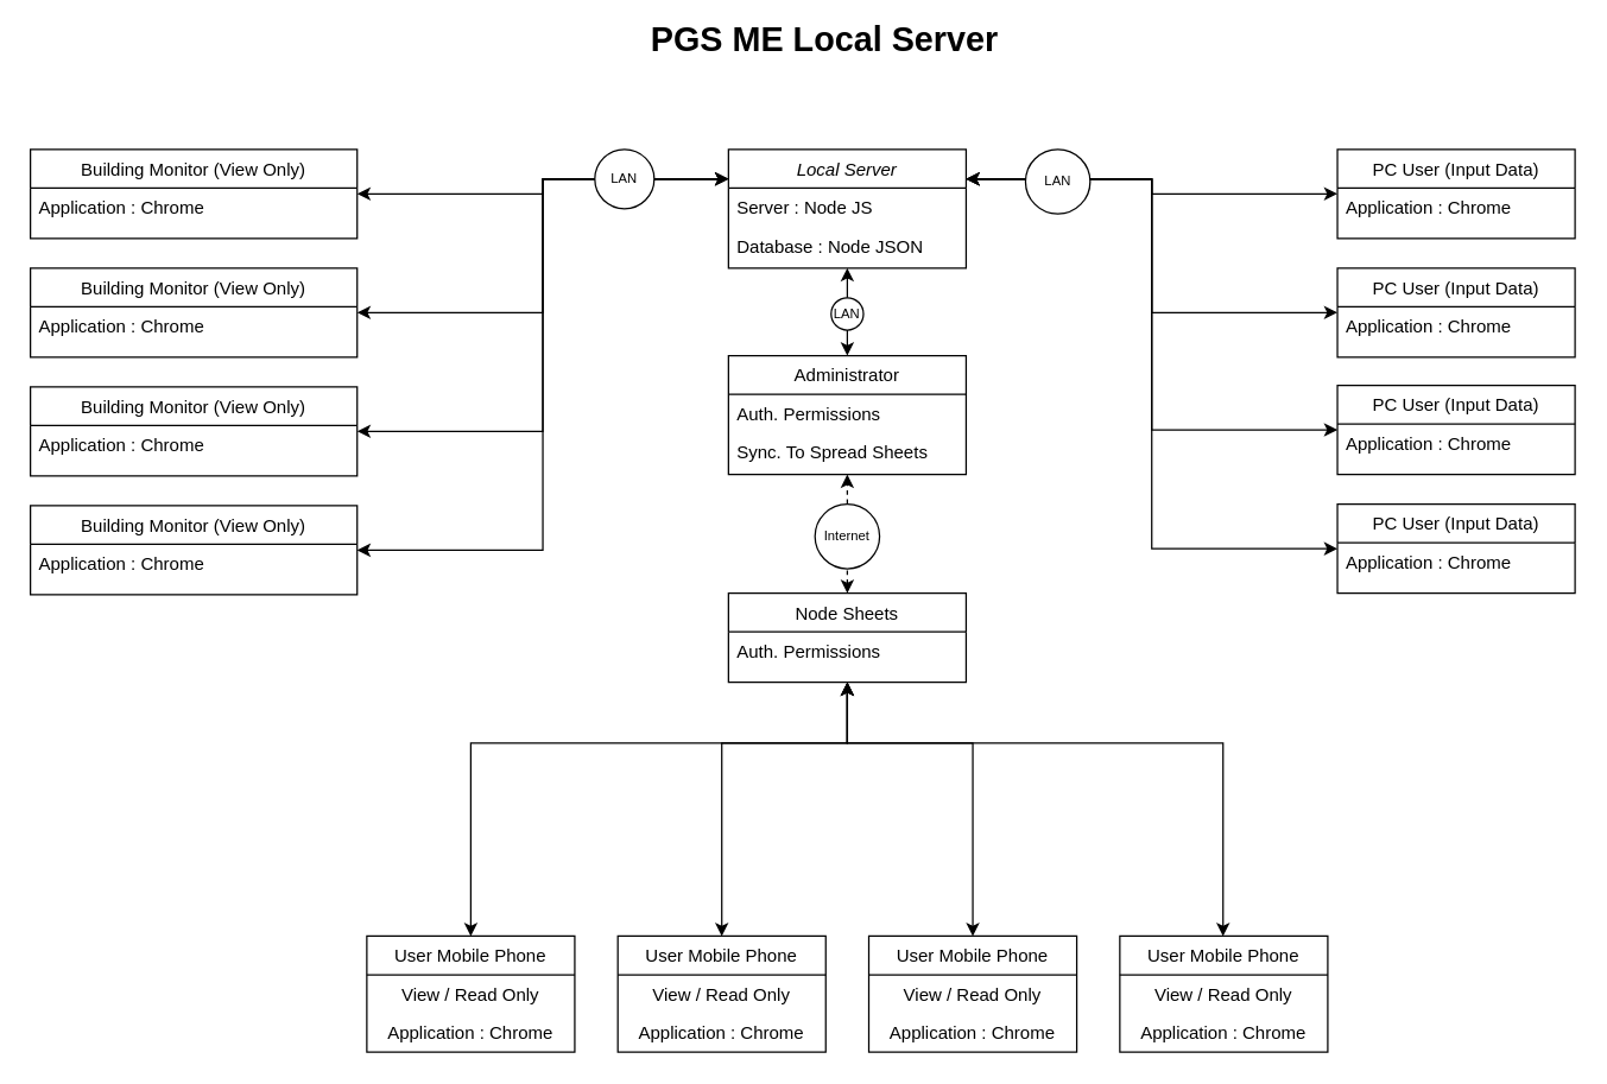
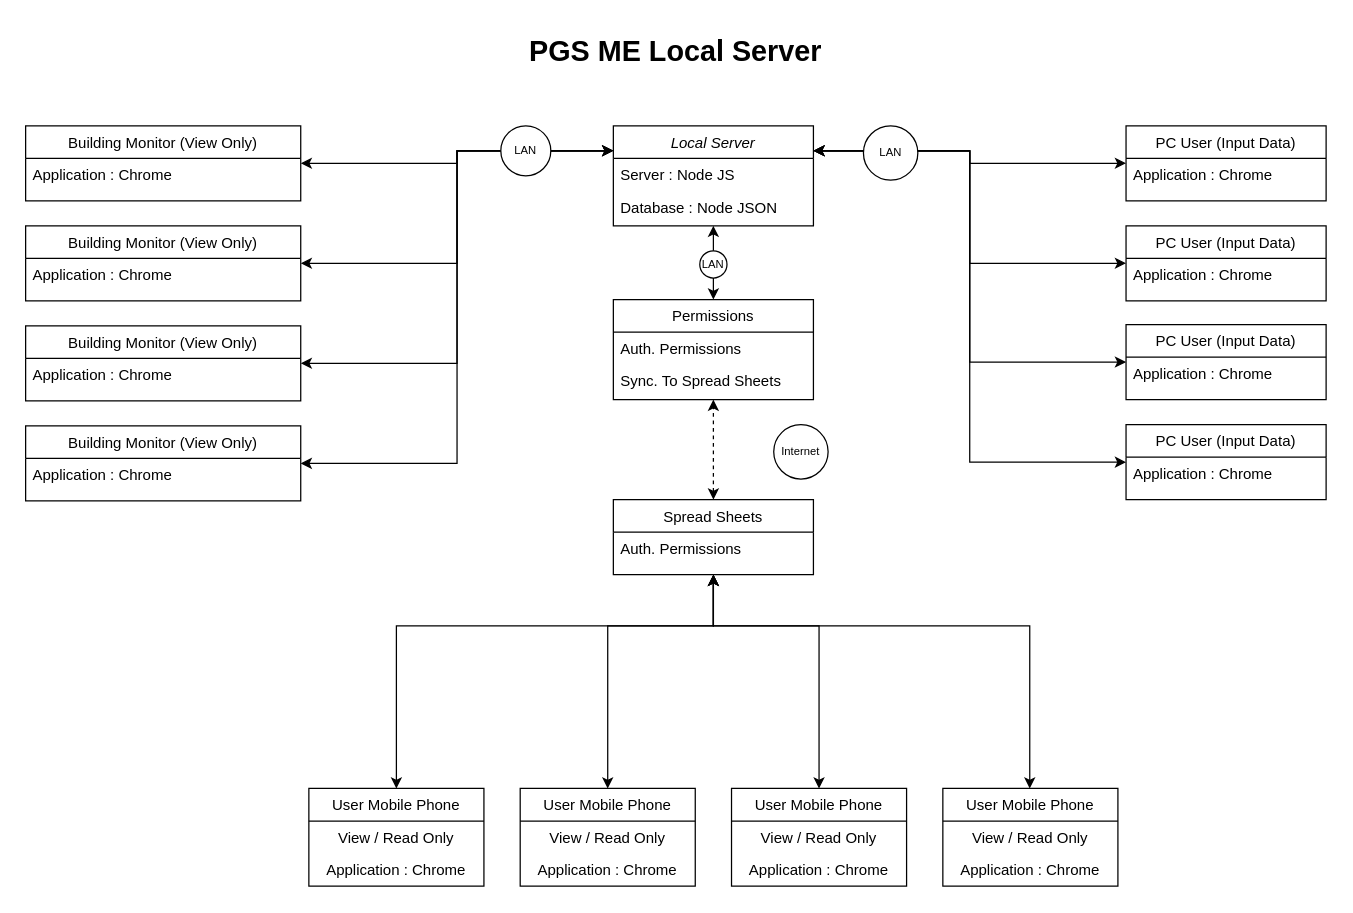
  <mxCell id="0" />
  <mxCell id="1" parent="0" />
  <mxCell id="2" style="edgeStyle=orthogonalEdgeStyle;rounded=0;sketch=0;orthogonalLoop=1;jettySize=auto;html=1;entryX=0.5;entryY=0;entryDx=0;entryDy=0;shadow=0;fontSize=23;startArrow=classic;startFill=1;" parent="1" source="3" target="5" edge="1"><mxGeometry relative="1" as="geometry" /></mxCell>
  <mxCell id="3" value="Local Server" style="swimlane;fontStyle=2;align=center;verticalAlign=top;childLayout=stackLayout;horizontal=1;startSize=26;horizontalStack=0;resizeParent=1;resizeLast=0;collapsible=1;marginBottom=0;rounded=0;shadow=0;strokeWidth=1;" parent="1" vertex="1"><mxGeometry x="490" y="100" width="160" height="80" as="geometry"><mxRectangle x="230" y="140" width="160" height="26" as="alternateBounds" /></mxGeometry></mxCell>
  <mxCell id="4" value="Server : Node JS" style="text;align=left;verticalAlign=top;spacingLeft=4;spacingRight=4;overflow=hidden;rotatable=0;points=[[0,0.5],[1,0.5]];portConstraint=eastwest;" parent="3" vertex="1"><mxGeometry y="26" width="160" height="26" as="geometry" /></mxCell>
- <mxCell id="5" value="Administrator" style="swimlane;fontStyle=0;align=center;verticalAlign=top;childLayout=stackLayout;horizontal=1;startSize=26;horizontalStack=0;resizeParent=1;resizeLast=0;collapsible=1;marginBottom=0;rounded=0;shadow=0;strokeWidth=1;" parent="1" vertex="1"><mxGeometry x="490" y="239" width="160" height="80" as="geometry"><mxRectangle x="340" y="380" width="170" height="26" as="alternateBounds" /></mxGeometry></mxCell>
+ <mxCell id="5" value="Permissions" style="swimlane;fontStyle=0;align=center;verticalAlign=top;childLayout=stackLayout;horizontal=1;startSize=26;horizontalStack=0;resizeParent=1;resizeLast=0;collapsible=1;marginBottom=0;rounded=0;shadow=0;strokeWidth=1;" parent="1" vertex="1"><mxGeometry x="490" y="239" width="160" height="80" as="geometry"><mxRectangle x="340" y="380" width="170" height="26" as="alternateBounds" /></mxGeometry></mxCell>
  <mxCell id="6" value="Auth. Permissions" style="text;align=left;verticalAlign=top;spacingLeft=4;spacingRight=4;overflow=hidden;rotatable=0;points=[[0,0.5],[1,0.5]];portConstraint=eastwest;" parent="5" vertex="1"><mxGeometry y="26" width="160" height="26" as="geometry" /></mxCell>
  <mxCell id="7" value="Sync. To Spread Sheets" style="text;align=left;verticalAlign=top;spacingLeft=4;spacingRight=4;overflow=hidden;rotatable=0;points=[[0,0.5],[1,0.5]];portConstraint=eastwest;" parent="5" vertex="1"><mxGeometry y="52" width="160" height="26" as="geometry" /></mxCell>
  <mxCell id="8" style="edgeStyle=orthogonalEdgeStyle;rounded=0;sketch=0;orthogonalLoop=1;jettySize=auto;html=1;entryX=1;entryY=0.25;entryDx=0;entryDy=0;shadow=0;fontSize=23;startArrow=classic;startFill=1;" parent="1" source="9" target="3" edge="1"><mxGeometry relative="1" as="geometry" /></mxCell>
  <mxCell id="9" value="PC User (Input Data)" style="swimlane;fontStyle=0;align=center;verticalAlign=top;childLayout=stackLayout;horizontal=1;startSize=26;horizontalStack=0;resizeParent=1;resizeLast=0;collapsible=1;marginBottom=0;rounded=0;shadow=0;strokeWidth=1;" parent="1" vertex="1"><mxGeometry x="900" y="100" width="160" height="60" as="geometry"><mxRectangle x="550" y="140" width="160" height="26" as="alternateBounds" /></mxGeometry></mxCell>
  <mxCell id="10" value="Application : Chrome" style="text;align=left;verticalAlign=top;spacingLeft=4;spacingRight=4;overflow=hidden;rotatable=0;points=[[0,0.5],[1,0.5]];portConstraint=eastwest;" parent="9" vertex="1"><mxGeometry y="26" width="160" height="26" as="geometry" /></mxCell>
  <mxCell id="11" style="edgeStyle=orthogonalEdgeStyle;rounded=0;sketch=0;orthogonalLoop=1;jettySize=auto;html=1;entryX=1;entryY=0.25;entryDx=0;entryDy=0;shadow=0;fontSize=23;startArrow=classic;startFill=1;" parent="1" source="12" target="3" edge="1"><mxGeometry relative="1" as="geometry" /></mxCell>
  <mxCell id="12" value="PC User (Input Data)" style="swimlane;fontStyle=0;align=center;verticalAlign=top;childLayout=stackLayout;horizontal=1;startSize=26;horizontalStack=0;resizeParent=1;resizeLast=0;collapsible=1;marginBottom=0;rounded=0;shadow=0;strokeWidth=1;" parent="1" vertex="1"><mxGeometry x="900" y="180" width="160" height="60" as="geometry"><mxRectangle x="550" y="140" width="160" height="26" as="alternateBounds" /></mxGeometry></mxCell>
  <mxCell id="13" value="Application : Chrome" style="text;align=left;verticalAlign=top;spacingLeft=4;spacingRight=4;overflow=hidden;rotatable=0;points=[[0,0.5],[1,0.5]];portConstraint=eastwest;" parent="12" vertex="1"><mxGeometry y="26" width="160" height="26" as="geometry" /></mxCell>
  <mxCell id="14" style="edgeStyle=orthogonalEdgeStyle;rounded=0;sketch=0;orthogonalLoop=1;jettySize=auto;html=1;entryX=1;entryY=0.25;entryDx=0;entryDy=0;shadow=0;fontSize=23;startArrow=classic;startFill=1;" parent="1" source="15" target="3" edge="1"><mxGeometry relative="1" as="geometry" /></mxCell>
  <mxCell id="15" value="PC User (Input Data)" style="swimlane;fontStyle=0;align=center;verticalAlign=top;childLayout=stackLayout;horizontal=1;startSize=26;horizontalStack=0;resizeParent=1;resizeLast=0;collapsible=1;marginBottom=0;rounded=0;shadow=0;strokeWidth=1;" parent="1" vertex="1"><mxGeometry x="900" y="259" width="160" height="60" as="geometry"><mxRectangle x="550" y="140" width="160" height="26" as="alternateBounds" /></mxGeometry></mxCell>
  <mxCell id="16" value="Application : Chrome" style="text;align=left;verticalAlign=top;spacingLeft=4;spacingRight=4;overflow=hidden;rotatable=0;points=[[0,0.5],[1,0.5]];portConstraint=eastwest;" parent="15" vertex="1"><mxGeometry y="26" width="160" height="26" as="geometry" /></mxCell>
  <mxCell id="17" style="edgeStyle=orthogonalEdgeStyle;rounded=0;sketch=0;orthogonalLoop=1;jettySize=auto;html=1;entryX=1;entryY=0.25;entryDx=0;entryDy=0;shadow=0;fontSize=23;startArrow=classic;startFill=1;" parent="1" source="18" target="3" edge="1"><mxGeometry relative="1" as="geometry" /></mxCell>
  <mxCell id="18" value="PC User (Input Data)" style="swimlane;fontStyle=0;align=center;verticalAlign=top;childLayout=stackLayout;horizontal=1;startSize=26;horizontalStack=0;resizeParent=1;resizeLast=0;collapsible=1;marginBottom=0;rounded=0;shadow=0;strokeWidth=1;" parent="1" vertex="1"><mxGeometry x="900" y="339" width="160" height="60" as="geometry"><mxRectangle x="550" y="140" width="160" height="26" as="alternateBounds" /></mxGeometry></mxCell>
  <mxCell id="19" value="Application : Chrome" style="text;align=left;verticalAlign=top;spacingLeft=4;spacingRight=4;overflow=hidden;rotatable=0;points=[[0,0.5],[1,0.5]];portConstraint=eastwest;" parent="18" vertex="1"><mxGeometry y="26" width="160" height="26" as="geometry" /></mxCell>
  <mxCell id="20" style="edgeStyle=orthogonalEdgeStyle;rounded=0;sketch=0;orthogonalLoop=1;jettySize=auto;html=1;entryX=0.5;entryY=1;entryDx=0;entryDy=0;shadow=0;fontSize=23;startArrow=classic;startFill=1;dashed=1;" parent="1" source="25" target="5" edge="1"><mxGeometry relative="1" as="geometry" /></mxCell>
  <mxCell id="21" style="edgeStyle=orthogonalEdgeStyle;rounded=0;sketch=0;orthogonalLoop=1;jettySize=auto;html=1;entryX=0.5;entryY=0;entryDx=0;entryDy=0;shadow=0;fontSize=23;startArrow=classic;startFill=1;" parent="1" source="25" target="27" edge="1"><mxGeometry relative="1" as="geometry"><Array as="points"><mxPoint x="570" y="500" /><mxPoint x="317" y="500" /></Array></mxGeometry></mxCell>
  <mxCell id="22" style="edgeStyle=orthogonalEdgeStyle;rounded=0;sketch=0;orthogonalLoop=1;jettySize=auto;html=1;entryX=0.5;entryY=0;entryDx=0;entryDy=0;shadow=0;fontSize=23;startArrow=classic;startFill=1;" parent="1" source="25" target="30" edge="1"><mxGeometry relative="1" as="geometry"><Array as="points"><mxPoint x="570" y="500" /><mxPoint x="485" y="500" /></Array></mxGeometry></mxCell>
  <mxCell id="23" style="edgeStyle=orthogonalEdgeStyle;rounded=0;sketch=0;orthogonalLoop=1;jettySize=auto;html=1;entryX=0.5;entryY=0;entryDx=0;entryDy=0;shadow=0;fontSize=23;startArrow=classic;startFill=1;" parent="1" source="25" target="33" edge="1"><mxGeometry relative="1" as="geometry"><Array as="points"><mxPoint x="570" y="500" /><mxPoint x="655" y="500" /></Array></mxGeometry></mxCell>
  <mxCell id="24" style="edgeStyle=orthogonalEdgeStyle;rounded=0;sketch=0;orthogonalLoop=1;jettySize=auto;html=1;shadow=0;fontSize=23;startArrow=classic;startFill=1;" parent="1" source="25" target="36" edge="1"><mxGeometry relative="1" as="geometry"><Array as="points"><mxPoint x="570" y="500" /><mxPoint x="823" y="500" /></Array></mxGeometry></mxCell>
- <mxCell id="25" value="Node Sheets" style="swimlane;fontStyle=0;align=center;verticalAlign=top;childLayout=stackLayout;horizontal=1;startSize=26;horizontalStack=0;resizeParent=1;resizeLast=0;collapsible=1;marginBottom=0;rounded=0;shadow=0;strokeWidth=1;" parent="1" vertex="1"><mxGeometry x="490" y="399" width="160" height="60" as="geometry"><mxRectangle x="340" y="380" width="170" height="26" as="alternateBounds" /></mxGeometry></mxCell>
+ <mxCell id="25" value="Spread Sheets" style="swimlane;fontStyle=0;align=center;verticalAlign=top;childLayout=stackLayout;horizontal=1;startSize=26;horizontalStack=0;resizeParent=1;resizeLast=0;collapsible=1;marginBottom=0;rounded=0;shadow=0;strokeWidth=1;" parent="1" vertex="1"><mxGeometry x="490" y="399" width="160" height="60" as="geometry"><mxRectangle x="340" y="380" width="170" height="26" as="alternateBounds" /></mxGeometry></mxCell>
  <mxCell id="26" value="Auth. Permissions" style="text;align=left;verticalAlign=top;spacingLeft=4;spacingRight=4;overflow=hidden;rotatable=0;points=[[0,0.5],[1,0.5]];portConstraint=eastwest;" parent="25" vertex="1"><mxGeometry y="26" width="160" height="26" as="geometry" /></mxCell>
  <mxCell id="27" value="User Mobile Phone" style="swimlane;fontStyle=0;align=center;verticalAlign=top;childLayout=stackLayout;horizontal=1;startSize=26;horizontalStack=0;resizeParent=1;resizeLast=0;collapsible=1;marginBottom=0;rounded=0;shadow=0;strokeWidth=1;" parent="1" vertex="1"><mxGeometry x="246.5" y="630" width="140" height="78" as="geometry"><mxRectangle x="340" y="380" width="170" height="26" as="alternateBounds" /></mxGeometry></mxCell>
  <mxCell id="28" value="View / Read Only" style="text;align=center;verticalAlign=top;spacingLeft=4;spacingRight=4;overflow=hidden;rotatable=0;points=[[0,0.5],[1,0.5]];portConstraint=eastwest;" parent="27" vertex="1"><mxGeometry y="26" width="140" height="26" as="geometry" /></mxCell>
  <mxCell id="29" value="Application : Chrome" style="text;align=center;verticalAlign=top;spacingLeft=4;spacingRight=4;overflow=hidden;rotatable=0;points=[[0,0.5],[1,0.5]];portConstraint=eastwest;" parent="27" vertex="1"><mxGeometry y="52" width="140" height="26" as="geometry" /></mxCell>
  <mxCell id="30" value="User Mobile Phone" style="swimlane;fontStyle=0;align=center;verticalAlign=top;childLayout=stackLayout;horizontal=1;startSize=26;horizontalStack=0;resizeParent=1;resizeLast=0;collapsible=1;marginBottom=0;rounded=0;shadow=0;strokeWidth=1;" parent="1" vertex="1"><mxGeometry x="415.5" y="630" width="140" height="78" as="geometry"><mxRectangle x="340" y="380" width="170" height="26" as="alternateBounds" /></mxGeometry></mxCell>
  <mxCell id="31" value="View / Read Only" style="text;align=center;verticalAlign=top;spacingLeft=4;spacingRight=4;overflow=hidden;rotatable=0;points=[[0,0.5],[1,0.5]];portConstraint=eastwest;" parent="30" vertex="1"><mxGeometry y="26" width="140" height="26" as="geometry" /></mxCell>
  <mxCell id="32" value="Application : Chrome" style="text;align=center;verticalAlign=top;spacingLeft=4;spacingRight=4;overflow=hidden;rotatable=0;points=[[0,0.5],[1,0.5]];portConstraint=eastwest;" parent="30" vertex="1"><mxGeometry y="52" width="140" height="26" as="geometry" /></mxCell>
  <mxCell id="33" value="User Mobile Phone" style="swimlane;fontStyle=0;align=center;verticalAlign=top;childLayout=stackLayout;horizontal=1;startSize=26;horizontalStack=0;resizeParent=1;resizeLast=0;collapsible=1;marginBottom=0;rounded=0;shadow=0;strokeWidth=1;" parent="1" vertex="1"><mxGeometry x="584.5" y="630" width="140" height="78" as="geometry"><mxRectangle x="340" y="380" width="170" height="26" as="alternateBounds" /></mxGeometry></mxCell>
  <mxCell id="34" value="View / Read Only" style="text;align=center;verticalAlign=top;spacingLeft=4;spacingRight=4;overflow=hidden;rotatable=0;points=[[0,0.5],[1,0.5]];portConstraint=eastwest;" parent="33" vertex="1"><mxGeometry y="26" width="140" height="26" as="geometry" /></mxCell>
  <mxCell id="35" value="Application : Chrome" style="text;align=center;verticalAlign=top;spacingLeft=4;spacingRight=4;overflow=hidden;rotatable=0;points=[[0,0.5],[1,0.5]];portConstraint=eastwest;" parent="33" vertex="1"><mxGeometry y="52" width="140" height="26" as="geometry" /></mxCell>
  <mxCell id="36" value="User Mobile Phone" style="swimlane;fontStyle=0;align=center;verticalAlign=top;childLayout=stackLayout;horizontal=1;startSize=26;horizontalStack=0;resizeParent=1;resizeLast=0;collapsible=1;marginBottom=0;rounded=0;shadow=0;strokeWidth=1;" parent="1" vertex="1"><mxGeometry x="753.5" y="630" width="140" height="78" as="geometry"><mxRectangle x="340" y="380" width="170" height="26" as="alternateBounds" /></mxGeometry></mxCell>
  <mxCell id="37" value="View / Read Only" style="text;align=center;verticalAlign=top;spacingLeft=4;spacingRight=4;overflow=hidden;rotatable=0;points=[[0,0.5],[1,0.5]];portConstraint=eastwest;" parent="36" vertex="1"><mxGeometry y="26" width="140" height="26" as="geometry" /></mxCell>
  <mxCell id="38" value="Application : Chrome" style="text;align=center;verticalAlign=top;spacingLeft=4;spacingRight=4;overflow=hidden;rotatable=0;points=[[0,0.5],[1,0.5]];portConstraint=eastwest;" parent="36" vertex="1"><mxGeometry y="52" width="140" height="26" as="geometry" /></mxCell>
- <mxCell id="39" value="PGS ME Local Server" style="text;align=center;verticalAlign=top;spacingLeft=4;spacingRight=4;overflow=hidden;rotatable=0;points=[[0,0.5],[1,0.5]];portConstraint=eastwest;fontStyle=1;fontSize=23;" parent="1" vertex="1"><mxGeometry x="75" y="5" width="960" height="40" as="geometry" /></mxCell>
+ <mxCell id="39" value="PGS ME Local Server" style="text;align=center;verticalAlign=top;spacingLeft=4;spacingRight=4;overflow=hidden;rotatable=0;points=[[0,0.5],[1,0.5]];portConstraint=eastwest;fontStyle=1;fontSize=23;" parent="1" vertex="1"><mxGeometry x="60" y="20" width="960" height="40" as="geometry" /></mxCell>
  <mxCell id="40" style="edgeStyle=orthogonalEdgeStyle;rounded=0;sketch=0;orthogonalLoop=1;jettySize=auto;html=1;entryX=0;entryY=0.25;entryDx=0;entryDy=0;shadow=0;fontSize=23;startArrow=classic;startFill=1;" parent="1" source="41" target="3" edge="1"><mxGeometry relative="1" as="geometry" /></mxCell>
  <mxCell id="41" value="Building Monitor (View Only)" style="swimlane;fontStyle=0;align=center;verticalAlign=top;childLayout=stackLayout;horizontal=1;startSize=26;horizontalStack=0;resizeParent=1;resizeLast=0;collapsible=1;marginBottom=0;rounded=0;shadow=0;strokeWidth=1;" parent="1" vertex="1"><mxGeometry x="20" y="100" width="220" height="60" as="geometry"><mxRectangle x="550" y="140" width="160" height="26" as="alternateBounds" /></mxGeometry></mxCell>
  <mxCell id="42" value="Application : Chrome" style="text;align=left;verticalAlign=top;spacingLeft=4;spacingRight=4;overflow=hidden;rotatable=0;points=[[0,0.5],[1,0.5]];portConstraint=eastwest;" parent="41" vertex="1"><mxGeometry y="26" width="220" height="26" as="geometry" /></mxCell>
  <mxCell id="43" style="edgeStyle=orthogonalEdgeStyle;rounded=0;sketch=0;orthogonalLoop=1;jettySize=auto;html=1;entryX=0;entryY=0.25;entryDx=0;entryDy=0;shadow=0;fontSize=23;startArrow=classic;startFill=1;" parent="1" source="44" target="3" edge="1"><mxGeometry relative="1" as="geometry" /></mxCell>
  <mxCell id="44" value="Building Monitor (View Only)" style="swimlane;fontStyle=0;align=center;verticalAlign=top;childLayout=stackLayout;horizontal=1;startSize=26;horizontalStack=0;resizeParent=1;resizeLast=0;collapsible=1;marginBottom=0;rounded=0;shadow=0;strokeWidth=1;" parent="1" vertex="1"><mxGeometry x="20" y="180" width="220" height="60" as="geometry"><mxRectangle x="550" y="140" width="160" height="26" as="alternateBounds" /></mxGeometry></mxCell>
  <mxCell id="45" value="Application : Chrome" style="text;align=left;verticalAlign=top;spacingLeft=4;spacingRight=4;overflow=hidden;rotatable=0;points=[[0,0.5],[1,0.5]];portConstraint=eastwest;" parent="44" vertex="1"><mxGeometry y="26" width="220" height="26" as="geometry" /></mxCell>
  <mxCell id="46" style="edgeStyle=orthogonalEdgeStyle;rounded=0;sketch=0;orthogonalLoop=1;jettySize=auto;html=1;entryX=0;entryY=0.25;entryDx=0;entryDy=0;shadow=0;fontSize=23;startArrow=classic;startFill=1;" parent="1" source="47" target="3" edge="1"><mxGeometry relative="1" as="geometry" /></mxCell>
  <mxCell id="47" value="Building Monitor (View Only)" style="swimlane;fontStyle=0;align=center;verticalAlign=top;childLayout=stackLayout;horizontal=1;startSize=26;horizontalStack=0;resizeParent=1;resizeLast=0;collapsible=1;marginBottom=0;rounded=0;shadow=0;strokeWidth=1;" parent="1" vertex="1"><mxGeometry x="20" y="260" width="220" height="60" as="geometry"><mxRectangle x="550" y="140" width="160" height="26" as="alternateBounds" /></mxGeometry></mxCell>
  <mxCell id="48" value="Application : Chrome" style="text;align=left;verticalAlign=top;spacingLeft=4;spacingRight=4;overflow=hidden;rotatable=0;points=[[0,0.5],[1,0.5]];portConstraint=eastwest;" parent="47" vertex="1"><mxGeometry y="26" width="220" height="26" as="geometry" /></mxCell>
  <mxCell id="49" style="edgeStyle=orthogonalEdgeStyle;rounded=0;sketch=0;orthogonalLoop=1;jettySize=auto;html=1;entryX=0;entryY=0.25;entryDx=0;entryDy=0;shadow=0;fontSize=23;startArrow=classic;startFill=1;" parent="1" source="50" target="3" edge="1"><mxGeometry relative="1" as="geometry" /></mxCell>
  <mxCell id="50" value="Building Monitor (View Only)" style="swimlane;fontStyle=0;align=center;verticalAlign=top;childLayout=stackLayout;horizontal=1;startSize=26;horizontalStack=0;resizeParent=1;resizeLast=0;collapsible=1;marginBottom=0;rounded=0;shadow=0;strokeWidth=1;" parent="1" vertex="1"><mxGeometry x="20" y="340" width="220" height="60" as="geometry"><mxRectangle x="550" y="140" width="160" height="26" as="alternateBounds" /></mxGeometry></mxCell>
  <mxCell id="51" value="Application : Chrome" style="text;align=left;verticalAlign=top;spacingLeft=4;spacingRight=4;overflow=hidden;rotatable=0;points=[[0,0.5],[1,0.5]];portConstraint=eastwest;" parent="50" vertex="1"><mxGeometry y="26" width="220" height="26" as="geometry" /></mxCell>
  <mxCell id="52" value="Database : Node JSON" style="text;align=left;verticalAlign=top;spacingLeft=4;spacingRight=4;overflow=hidden;rotatable=0;points=[[0,0.5],[1,0.5]];portConstraint=eastwest;rounded=0;shadow=0;html=0;" parent="1" vertex="1"><mxGeometry x="490" y="152" width="160" height="26" as="geometry" /></mxCell>
  <mxCell id="53" value="LAN" style="ellipse;whiteSpace=wrap;html=1;aspect=fixed;fontSize=9;" parent="1" vertex="1"><mxGeometry x="690" y="100" width="43.5" height="43.5" as="geometry" /></mxCell>
  <mxCell id="54" value="LAN" style="ellipse;whiteSpace=wrap;html=1;aspect=fixed;fontSize=9;flipV=1;flipH=1;" parent="1" vertex="1"><mxGeometry x="400" y="100" width="40" height="40" as="geometry" /></mxCell>
- <mxCell id="55" value="Internet" style="ellipse;whiteSpace=wrap;html=1;aspect=fixed;fontSize=9;" parent="1" vertex="1"><mxGeometry x="548.25" y="339" width="43.5" height="43.5" as="geometry" /></mxCell>
+ <mxCell id="55" value="Internet" style="ellipse;whiteSpace=wrap;html=1;aspect=fixed;fontSize=9;" parent="1" vertex="1"><mxGeometry x="618.25" y="339" width="43.5" height="43.5" as="geometry" /></mxCell>
  <mxCell id="56" value="LAN" style="ellipse;whiteSpace=wrap;html=1;aspect=fixed;fontSize=9;flipV=1;flipH=1;" parent="1" vertex="1"><mxGeometry x="559.12" y="200" width="21.75" height="21.75" as="geometry" /></mxCell>
